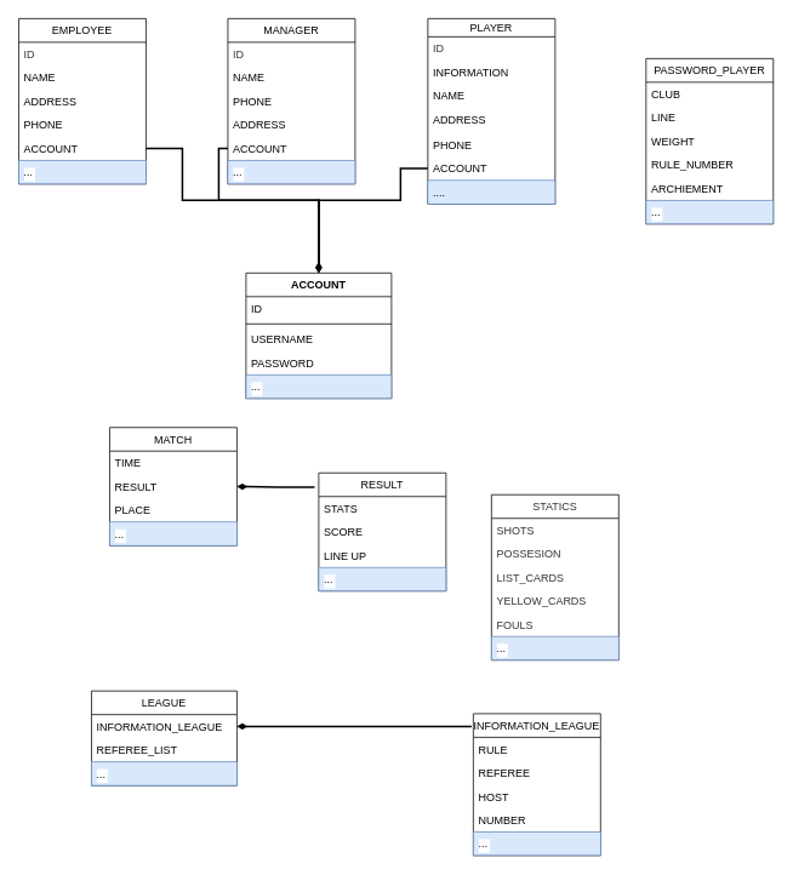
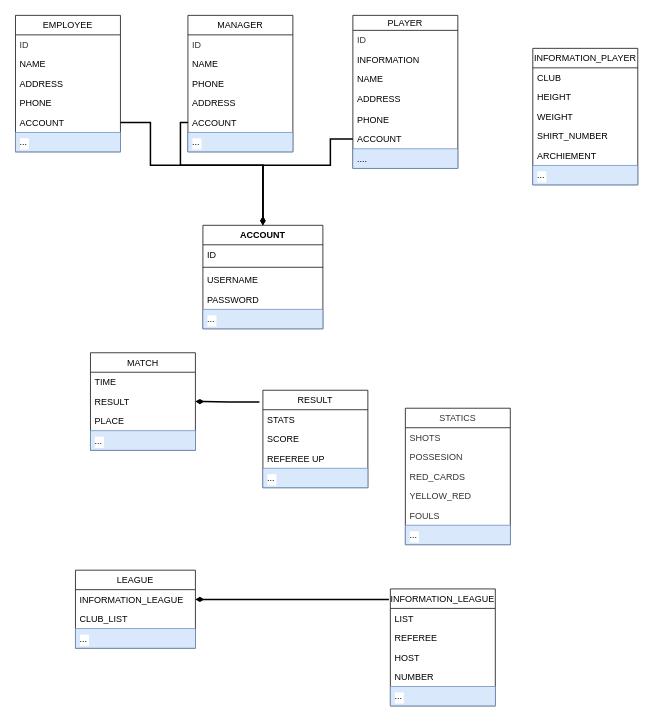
  <mxCell id="0" />
  <mxCell id="1" parent="0" />
  <mxCell id="2" value="ACCOUNT" style="swimlane;fontStyle=1;align=center;verticalAlign=top;childLayout=stackLayout;horizontal=1;startSize=26;horizontalStack=0;resizeParent=1;resizeParentMax=0;resizeLast=0;collapsible=1;marginBottom=0;" vertex="1" parent="1"><mxGeometry x="270" y="300" width="160" height="138" as="geometry" /></mxCell>
  <mxCell id="3" value="ID" style="text;strokeColor=none;fillColor=none;align=left;verticalAlign=top;spacingLeft=4;spacingRight=4;overflow=hidden;rotatable=0;points=[[0,0.5],[1,0.5]];portConstraint=eastwest;" vertex="1" parent="2"><mxGeometry y="26" width="160" height="26" as="geometry" /></mxCell>
  <mxCell id="4" value="" style="line;strokeWidth=1;fillColor=none;align=left;verticalAlign=middle;spacingTop=-1;spacingLeft=3;spacingRight=3;rotatable=0;labelPosition=right;points=[];portConstraint=eastwest;" vertex="1" parent="2"><mxGeometry y="52" width="160" height="8" as="geometry" /></mxCell>
  <mxCell id="5" value="USERNAME" style="text;strokeColor=none;fillColor=none;align=left;verticalAlign=top;spacingLeft=4;spacingRight=4;overflow=hidden;rotatable=0;points=[[0,0.5],[1,0.5]];portConstraint=eastwest;" vertex="1" parent="2"><mxGeometry y="60" width="160" height="26" as="geometry" /></mxCell>
  <mxCell id="6" value="PASSWORD" style="text;strokeColor=none;fillColor=none;align=left;verticalAlign=top;spacingLeft=4;spacingRight=4;overflow=hidden;rotatable=0;points=[[0,0.5],[1,0.5]];portConstraint=eastwest;" vertex="1" parent="2"><mxGeometry y="86" width="160" height="26" as="geometry" /></mxCell>
  <mxCell id="7" value="..." style="text;strokeColor=#6c8ebf;fillColor=#dae8fc;align=left;verticalAlign=top;spacingLeft=4;spacingRight=4;overflow=hidden;rotatable=0;points=[[0,0.5],[1,0.5]];portConstraint=eastwest;labelBackgroundColor=default;" vertex="1" parent="2"><mxGeometry y="112" width="160" height="26" as="geometry" /></mxCell>
  <mxCell id="8" value="EMPLOYEE" style="swimlane;fontStyle=0;childLayout=stackLayout;horizontal=1;startSize=26;fillColor=none;horizontalStack=0;resizeParent=1;resizeParentMax=0;resizeLast=0;collapsible=1;marginBottom=0;" vertex="1" parent="1"><mxGeometry x="20" y="20" width="140" height="182" as="geometry" /></mxCell>
  <mxCell id="9" value="ID" style="text;strokeColor=none;fillColor=none;align=left;verticalAlign=top;spacingLeft=4;spacingRight=4;overflow=hidden;rotatable=0;points=[[0,0.5],[1,0.5]];portConstraint=eastwest;labelBackgroundColor=default;fontColor=#333333;" vertex="1" parent="8"><mxGeometry y="26" width="140" height="26" as="geometry" /></mxCell>
  <mxCell id="10" value="NAME&#10;" style="text;strokeColor=none;fillColor=none;align=left;verticalAlign=top;spacingLeft=4;spacingRight=4;overflow=hidden;rotatable=0;points=[[0,0.5],[1,0.5]];portConstraint=eastwest;" vertex="1" parent="8"><mxGeometry y="52" width="140" height="26" as="geometry" /></mxCell>
  <mxCell id="11" value="ADDRESS" style="text;strokeColor=none;fillColor=none;align=left;verticalAlign=top;spacingLeft=4;spacingRight=4;overflow=hidden;rotatable=0;points=[[0,0.5],[1,0.5]];portConstraint=eastwest;" vertex="1" parent="8"><mxGeometry y="78" width="140" height="26" as="geometry" /></mxCell>
  <mxCell id="12" value="PHONE" style="text;strokeColor=none;fillColor=none;align=left;verticalAlign=top;spacingLeft=4;spacingRight=4;overflow=hidden;rotatable=0;points=[[0,0.5],[1,0.5]];portConstraint=eastwest;" vertex="1" parent="8"><mxGeometry y="104" width="140" height="26" as="geometry" /></mxCell>
  <mxCell id="13" value="ACCOUNT" style="text;strokeColor=none;fillColor=none;align=left;verticalAlign=top;spacingLeft=4;spacingRight=4;overflow=hidden;rotatable=0;points=[[0,0.5],[1,0.5]];portConstraint=eastwest;" vertex="1" parent="8"><mxGeometry y="130" width="140" height="26" as="geometry" /></mxCell>
  <mxCell id="14" value="..." style="text;strokeColor=#6c8ebf;fillColor=#dae8fc;align=left;verticalAlign=top;spacingLeft=4;spacingRight=4;overflow=hidden;rotatable=0;points=[[0,0.5],[1,0.5]];portConstraint=eastwest;labelBackgroundColor=default;" vertex="1" parent="8"><mxGeometry y="156" width="140" height="26" as="geometry" /></mxCell>
  <mxCell id="15" value="MANAGER" style="swimlane;fontStyle=0;childLayout=stackLayout;horizontal=1;startSize=26;fillColor=none;horizontalStack=0;resizeParent=1;resizeParentMax=0;resizeLast=0;collapsible=1;marginBottom=0;" vertex="1" parent="1"><mxGeometry x="250" y="20" width="140" height="182" as="geometry" /></mxCell>
  <mxCell id="16" value="ID" style="text;strokeColor=none;fillColor=none;align=left;verticalAlign=top;spacingLeft=4;spacingRight=4;overflow=hidden;rotatable=0;points=[[0,0.5],[1,0.5]];portConstraint=eastwest;labelBackgroundColor=default;fontColor=#333333;" vertex="1" parent="15"><mxGeometry y="26" width="140" height="26" as="geometry" /></mxCell>
  <mxCell id="17" value="NAME" style="text;strokeColor=none;fillColor=none;align=left;verticalAlign=top;spacingLeft=4;spacingRight=4;overflow=hidden;rotatable=0;points=[[0,0.5],[1,0.5]];portConstraint=eastwest;" vertex="1" parent="15"><mxGeometry y="52" width="140" height="26" as="geometry" /></mxCell>
  <mxCell id="18" value="PHONE" style="text;strokeColor=none;fillColor=none;align=left;verticalAlign=top;spacingLeft=4;spacingRight=4;overflow=hidden;rotatable=0;points=[[0,0.5],[1,0.5]];portConstraint=eastwest;" vertex="1" parent="15"><mxGeometry y="78" width="140" height="26" as="geometry" /></mxCell>
  <mxCell id="19" value="ADDRESS" style="text;strokeColor=none;fillColor=none;align=left;verticalAlign=top;spacingLeft=4;spacingRight=4;overflow=hidden;rotatable=0;points=[[0,0.5],[1,0.5]];portConstraint=eastwest;" vertex="1" parent="15"><mxGeometry y="104" width="140" height="26" as="geometry" /></mxCell>
  <mxCell id="20" value="ACCOUNT" style="text;strokeColor=none;fillColor=none;align=left;verticalAlign=top;spacingLeft=4;spacingRight=4;overflow=hidden;rotatable=0;points=[[0,0.5],[1,0.5]];portConstraint=eastwest;" vertex="1" parent="15"><mxGeometry y="130" width="140" height="26" as="geometry" /></mxCell>
  <mxCell id="21" value="..." style="text;strokeColor=#6c8ebf;fillColor=#dae8fc;align=left;verticalAlign=top;spacingLeft=4;spacingRight=4;overflow=hidden;rotatable=0;points=[[0,0.5],[1,0.5]];portConstraint=eastwest;labelBackgroundColor=default;" vertex="1" parent="15"><mxGeometry y="156" width="140" height="26" as="geometry" /></mxCell>
  <mxCell id="22" value="PLAYER" style="swimlane;fontStyle=0;childLayout=stackLayout;horizontal=1;startSize=20;fillColor=none;horizontalStack=0;resizeParent=1;resizeParentMax=0;resizeLast=0;collapsible=1;marginBottom=0;" vertex="1" parent="1"><mxGeometry x="470" y="20" width="140" height="204" as="geometry"><mxRectangle x="180" y="70" width="80" height="20" as="alternateBounds" /></mxGeometry></mxCell>
  <mxCell id="23" value="ID" style="text;strokeColor=none;fillColor=none;align=left;verticalAlign=top;spacingLeft=4;spacingRight=4;overflow=hidden;rotatable=0;points=[[0,0.5],[1,0.5]];portConstraint=eastwest;labelBackgroundColor=default;fontColor=#333333;" vertex="1" parent="22"><mxGeometry y="20" width="140" height="26" as="geometry" /></mxCell>
  <mxCell id="24" value="INFORMATION" style="text;strokeColor=none;fillColor=none;align=left;verticalAlign=top;spacingLeft=4;spacingRight=4;overflow=hidden;rotatable=0;points=[[0,0.5],[1,0.5]];portConstraint=eastwest;" vertex="1" parent="22"><mxGeometry y="46" width="140" height="26" as="geometry" /></mxCell>
  <mxCell id="25" value="NAME" style="text;strokeColor=none;fillColor=none;align=left;verticalAlign=top;spacingLeft=4;spacingRight=4;overflow=hidden;rotatable=0;points=[[0,0.5],[1,0.5]];portConstraint=eastwest;" vertex="1" parent="22"><mxGeometry y="72" width="140" height="26" as="geometry" /></mxCell>
  <mxCell id="26" value="ADDRESS&#10;" style="text;strokeColor=none;fillColor=none;align=left;verticalAlign=top;spacingLeft=4;spacingRight=4;overflow=hidden;rotatable=0;points=[[0,0.5],[1,0.5]];portConstraint=eastwest;strokeWidth=1;" vertex="1" parent="22"><mxGeometry y="98" width="140" height="28" as="geometry" /></mxCell>
  <mxCell id="27" value="PHONE" style="text;strokeColor=none;fillColor=none;align=left;verticalAlign=top;spacingLeft=4;spacingRight=4;overflow=hidden;rotatable=0;points=[[0,0.5],[1,0.5]];portConstraint=eastwest;" vertex="1" parent="22"><mxGeometry y="126" width="140" height="26" as="geometry" /></mxCell>
  <mxCell id="28" value="ACCOUNT" style="text;strokeColor=none;fillColor=none;align=left;verticalAlign=top;spacingLeft=4;spacingRight=4;overflow=hidden;rotatable=0;points=[[0,0.5],[1,0.5]];portConstraint=eastwest;" vertex="1" parent="22"><mxGeometry y="152" width="140" height="26" as="geometry" /></mxCell>
  <mxCell id="29" value="...." style="text;strokeColor=#6c8ebf;fillColor=#dae8fc;align=left;verticalAlign=top;spacingLeft=4;spacingRight=4;overflow=hidden;rotatable=0;points=[[0,0.5],[1,0.5]];portConstraint=eastwest;" vertex="1" parent="22"><mxGeometry y="178" width="140" height="26" as="geometry" /></mxCell>
  <mxCell id="30" value="MATCH" style="swimlane;fontStyle=0;childLayout=stackLayout;horizontal=1;startSize=26;fillColor=none;horizontalStack=0;resizeParent=1;resizeParentMax=0;resizeLast=0;collapsible=1;marginBottom=0;strokeWidth=1;" vertex="1" parent="1"><mxGeometry x="120" y="470" width="140" height="130" as="geometry" /></mxCell>
  <mxCell id="31" value="TIME" style="text;strokeColor=none;fillColor=none;align=left;verticalAlign=top;spacingLeft=4;spacingRight=4;overflow=hidden;rotatable=0;points=[[0,0.5],[1,0.5]];portConstraint=eastwest;" vertex="1" parent="30"><mxGeometry y="26" width="140" height="26" as="geometry" /></mxCell>
  <mxCell id="32" value="RESULT" style="text;strokeColor=none;fillColor=none;align=left;verticalAlign=top;spacingLeft=4;spacingRight=4;overflow=hidden;rotatable=0;points=[[0,0.5],[1,0.5]];portConstraint=eastwest;" vertex="1" parent="30"><mxGeometry y="52" width="140" height="26" as="geometry" /></mxCell>
  <mxCell id="33" value="PLACE" style="text;strokeColor=none;fillColor=none;align=left;verticalAlign=top;spacingLeft=4;spacingRight=4;overflow=hidden;rotatable=0;points=[[0,0.5],[1,0.5]];portConstraint=eastwest;" vertex="1" parent="30"><mxGeometry y="78" width="140" height="26" as="geometry" /></mxCell>
  <mxCell id="34" value="..." style="text;strokeColor=#6c8ebf;fillColor=#dae8fc;align=left;verticalAlign=top;spacingLeft=4;spacingRight=4;overflow=hidden;rotatable=0;points=[[0,0.5],[1,0.5]];portConstraint=eastwest;labelBackgroundColor=default;" vertex="1" parent="30"><mxGeometry y="104" width="140" height="26" as="geometry" /></mxCell>
  <mxCell id="35" value="RESULT" style="swimlane;fontStyle=0;childLayout=stackLayout;horizontal=1;startSize=26;fillColor=none;horizontalStack=0;resizeParent=1;resizeParentMax=0;resizeLast=0;collapsible=1;marginBottom=0;strokeWidth=1;" vertex="1" parent="1"><mxGeometry x="350" y="520" width="140" height="130" as="geometry" /></mxCell>
  <mxCell id="36" value="STATS" style="text;strokeColor=none;fillColor=none;align=left;verticalAlign=top;spacingLeft=4;spacingRight=4;overflow=hidden;rotatable=0;points=[[0,0.5],[1,0.5]];portConstraint=eastwest;" vertex="1" parent="35"><mxGeometry y="26" width="140" height="26" as="geometry" /></mxCell>
  <mxCell id="37" value="SCORE" style="text;strokeColor=none;fillColor=none;align=left;verticalAlign=top;spacingLeft=4;spacingRight=4;overflow=hidden;rotatable=0;points=[[0,0.5],[1,0.5]];portConstraint=eastwest;" vertex="1" parent="35"><mxGeometry y="52" width="140" height="26" as="geometry" /></mxCell>
- <mxCell id="38" value="LINE UP" style="text;strokeColor=none;fillColor=none;align=left;verticalAlign=top;spacingLeft=4;spacingRight=4;overflow=hidden;rotatable=0;points=[[0,0.5],[1,0.5]];portConstraint=eastwest;" vertex="1" parent="35"><mxGeometry y="78" width="140" height="26" as="geometry" /></mxCell>
+ <mxCell id="38" value="REFEREE UP" style="text;strokeColor=none;fillColor=none;align=left;verticalAlign=top;spacingLeft=4;spacingRight=4;overflow=hidden;rotatable=0;points=[[0,0.5],[1,0.5]];portConstraint=eastwest;" vertex="1" parent="35"><mxGeometry y="78" width="140" height="26" as="geometry" /></mxCell>
  <mxCell id="39" value="..." style="text;strokeColor=#6c8ebf;fillColor=#dae8fc;align=left;verticalAlign=top;spacingLeft=4;spacingRight=4;overflow=hidden;rotatable=0;points=[[0,0.5],[1,0.5]];portConstraint=eastwest;labelBackgroundColor=default;" vertex="1" parent="35"><mxGeometry y="104" width="140" height="26" as="geometry" /></mxCell>
  <mxCell id="40" value="LEAGUE" style="swimlane;fontStyle=0;childLayout=stackLayout;horizontal=1;startSize=26;fillColor=none;horizontalStack=0;resizeParent=1;resizeParentMax=0;resizeLast=0;collapsible=1;marginBottom=0;strokeWidth=1;" vertex="1" parent="1"><mxGeometry x="100" y="760" width="160" height="104" as="geometry" /></mxCell>
  <mxCell id="41" value="INFORMATION_LEAGUE" style="text;strokeColor=none;fillColor=none;align=left;verticalAlign=top;spacingLeft=4;spacingRight=4;overflow=hidden;rotatable=0;points=[[0,0.5],[1,0.5]];portConstraint=eastwest;" vertex="1" parent="40"><mxGeometry y="26" width="160" height="26" as="geometry" /></mxCell>
- <mxCell id="42" value="REFEREE_LIST" style="text;strokeColor=none;fillColor=none;align=left;verticalAlign=top;spacingLeft=4;spacingRight=4;overflow=hidden;rotatable=0;points=[[0,0.5],[1,0.5]];portConstraint=eastwest;" vertex="1" parent="40"><mxGeometry y="52" width="160" height="26" as="geometry" /></mxCell>
+ <mxCell id="42" value="CLUB_LIST" style="text;strokeColor=none;fillColor=none;align=left;verticalAlign=top;spacingLeft=4;spacingRight=4;overflow=hidden;rotatable=0;points=[[0,0.5],[1,0.5]];portConstraint=eastwest;" vertex="1" parent="40"><mxGeometry y="52" width="160" height="26" as="geometry" /></mxCell>
  <mxCell id="43" value="..." style="text;strokeColor=#6c8ebf;fillColor=#dae8fc;align=left;verticalAlign=top;spacingLeft=4;spacingRight=4;overflow=hidden;rotatable=0;points=[[0,0.5],[1,0.5]];portConstraint=eastwest;labelBackgroundColor=default;" vertex="1" parent="40"><mxGeometry y="78" width="160" height="26" as="geometry" /></mxCell>
  <mxCell id="44" value="INFORMATION_LEAGUE" style="swimlane;fontStyle=0;childLayout=stackLayout;horizontal=1;startSize=26;fillColor=none;horizontalStack=0;resizeParent=1;resizeParentMax=0;resizeLast=0;collapsible=1;marginBottom=0;strokeWidth=1;" vertex="1" parent="1"><mxGeometry x="520" y="785" width="140" height="156" as="geometry" /></mxCell>
- <mxCell id="45" value="RULE" style="text;strokeColor=none;fillColor=none;align=left;verticalAlign=top;spacingLeft=4;spacingRight=4;overflow=hidden;rotatable=0;points=[[0,0.5],[1,0.5]];portConstraint=eastwest;" vertex="1" parent="44"><mxGeometry y="26" width="140" height="26" as="geometry" /></mxCell>
+ <mxCell id="45" value="LIST" style="text;strokeColor=none;fillColor=none;align=left;verticalAlign=top;spacingLeft=4;spacingRight=4;overflow=hidden;rotatable=0;points=[[0,0.5],[1,0.5]];portConstraint=eastwest;" vertex="1" parent="44"><mxGeometry y="26" width="140" height="26" as="geometry" /></mxCell>
  <mxCell id="46" value="REFEREE" style="text;strokeColor=none;fillColor=none;align=left;verticalAlign=top;spacingLeft=4;spacingRight=4;overflow=hidden;rotatable=0;points=[[0,0.5],[1,0.5]];portConstraint=eastwest;" vertex="1" parent="44"><mxGeometry y="52" width="140" height="26" as="geometry" /></mxCell>
  <mxCell id="47" value="HOST" style="text;strokeColor=none;fillColor=none;align=left;verticalAlign=top;spacingLeft=4;spacingRight=4;overflow=hidden;rotatable=0;points=[[0,0.5],[1,0.5]];portConstraint=eastwest;" vertex="1" parent="44"><mxGeometry y="78" width="140" height="26" as="geometry" /></mxCell>
  <mxCell id="48" value="NUMBER" style="text;strokeColor=none;fillColor=none;align=left;verticalAlign=top;spacingLeft=4;spacingRight=4;overflow=hidden;rotatable=0;points=[[0,0.5],[1,0.5]];portConstraint=eastwest;" vertex="1" parent="44"><mxGeometry y="104" width="140" height="26" as="geometry" /></mxCell>
  <mxCell id="49" value="..." style="text;strokeColor=#6c8ebf;fillColor=#dae8fc;align=left;verticalAlign=top;spacingLeft=4;spacingRight=4;overflow=hidden;rotatable=0;points=[[0,0.5],[1,0.5]];portConstraint=eastwest;labelBackgroundColor=default;" vertex="1" parent="44"><mxGeometry y="130" width="140" height="26" as="geometry" /></mxCell>
- <mxCell id="50" value="PASSWORD_PLAYER" style="swimlane;fontStyle=0;childLayout=stackLayout;horizontal=1;startSize=26;fillColor=none;horizontalStack=0;resizeParent=1;resizeParentMax=0;resizeLast=0;collapsible=1;marginBottom=0;strokeWidth=1;" vertex="1" parent="1"><mxGeometry x="710" y="64" width="140" height="182" as="geometry" /></mxCell>
+ <mxCell id="50" value="INFORMATION_PLAYER" style="swimlane;fontStyle=0;childLayout=stackLayout;horizontal=1;startSize=26;fillColor=none;horizontalStack=0;resizeParent=1;resizeParentMax=0;resizeLast=0;collapsible=1;marginBottom=0;strokeWidth=1;" vertex="1" parent="1"><mxGeometry x="710" y="64" width="140" height="182" as="geometry" /></mxCell>
  <mxCell id="51" value="CLUB" style="text;strokeColor=none;fillColor=none;align=left;verticalAlign=top;spacingLeft=4;spacingRight=4;overflow=hidden;rotatable=0;points=[[0,0.5],[1,0.5]];portConstraint=eastwest;" vertex="1" parent="50"><mxGeometry y="26" width="140" height="26" as="geometry" /></mxCell>
- <mxCell id="52" value="LINE" style="text;strokeColor=none;fillColor=none;align=left;verticalAlign=top;spacingLeft=4;spacingRight=4;overflow=hidden;rotatable=0;points=[[0,0.5],[1,0.5]];portConstraint=eastwest;" vertex="1" parent="50"><mxGeometry y="52" width="140" height="26" as="geometry" /></mxCell>
+ <mxCell id="52" value="HEIGHT" style="text;strokeColor=none;fillColor=none;align=left;verticalAlign=top;spacingLeft=4;spacingRight=4;overflow=hidden;rotatable=0;points=[[0,0.5],[1,0.5]];portConstraint=eastwest;" vertex="1" parent="50"><mxGeometry y="52" width="140" height="26" as="geometry" /></mxCell>
  <mxCell id="53" value="WEIGHT" style="text;strokeColor=none;fillColor=none;align=left;verticalAlign=top;spacingLeft=4;spacingRight=4;overflow=hidden;rotatable=0;points=[[0,0.5],[1,0.5]];portConstraint=eastwest;" vertex="1" parent="50"><mxGeometry y="78" width="140" height="26" as="geometry" /></mxCell>
- <mxCell id="54" value="RULE_NUMBER" style="text;strokeColor=none;fillColor=none;align=left;verticalAlign=top;spacingLeft=4;spacingRight=4;overflow=hidden;rotatable=0;points=[[0,0.5],[1,0.5]];portConstraint=eastwest;" vertex="1" parent="50"><mxGeometry y="104" width="140" height="26" as="geometry" /></mxCell>
+ <mxCell id="54" value="SHIRT_NUMBER" style="text;strokeColor=none;fillColor=none;align=left;verticalAlign=top;spacingLeft=4;spacingRight=4;overflow=hidden;rotatable=0;points=[[0,0.5],[1,0.5]];portConstraint=eastwest;" vertex="1" parent="50"><mxGeometry y="104" width="140" height="26" as="geometry" /></mxCell>
  <mxCell id="55" value="ARCHIEMENT" style="text;strokeColor=none;fillColor=none;align=left;verticalAlign=top;spacingLeft=4;spacingRight=4;overflow=hidden;rotatable=0;points=[[0,0.5],[1,0.5]];portConstraint=eastwest;" vertex="1" parent="50"><mxGeometry y="130" width="140" height="26" as="geometry" /></mxCell>
  <mxCell id="56" value="..." style="text;strokeColor=#6c8ebf;fillColor=#dae8fc;align=left;verticalAlign=top;spacingLeft=4;spacingRight=4;overflow=hidden;rotatable=0;points=[[0,0.5],[1,0.5]];portConstraint=eastwest;labelBackgroundColor=default;" vertex="1" parent="50"><mxGeometry y="156" width="140" height="26" as="geometry" /></mxCell>
  <mxCell id="57" value="" style="endArrow=diamondThin;startArrow=none;html=1;rounded=0;edgeStyle=orthogonalEdgeStyle;entryX=1;entryY=0.5;entryDx=0;entryDy=0;startFill=0;endFill=1;strokeWidth=2;exitX=-0.014;exitY=0.091;exitDx=0;exitDy=0;exitPerimeter=0;" edge="1" parent="1" source="44" target="41"><mxGeometry width="50" height="50" relative="1" as="geometry"><mxPoint x="570" y="420" as="sourcePoint" /><mxPoint x="440" y="420" as="targetPoint" /></mxGeometry></mxCell>
  <mxCell id="58" value="" style="endArrow=diamondThin;startArrow=none;html=1;rounded=0;edgeStyle=orthogonalEdgeStyle;startFill=0;endFill=1;strokeWidth=2;exitX=-0.033;exitY=0.12;exitDx=0;exitDy=0;exitPerimeter=0;entryX=1;entryY=0.5;entryDx=0;entryDy=0;" edge="1" parent="1" source="35" target="32"><mxGeometry width="50" height="50" relative="1" as="geometry"><mxPoint x="130" y="740" as="sourcePoint" /><mxPoint x="-10" y="766" as="targetPoint" /></mxGeometry></mxCell>
  <mxCell id="59" value="" style="endArrow=diamondThin;startArrow=none;html=1;rounded=0;edgeStyle=orthogonalEdgeStyle;entryX=0.5;entryY=0;entryDx=0;entryDy=0;startFill=0;endFill=1;strokeWidth=2;exitX=0;exitY=0.5;exitDx=0;exitDy=0;" edge="1" parent="1" source="28" target="2"><mxGeometry width="50" height="50" relative="1" as="geometry"><mxPoint x="340" y="260" as="sourcePoint" /><mxPoint x="51.96" y="260.804" as="targetPoint" /><Array as="points"><mxPoint x="440" y="185" /><mxPoint x="440" y="220" /><mxPoint x="350" y="220" /></Array></mxGeometry></mxCell>
  <mxCell id="60" value="" style="endArrow=diamondThin;startArrow=none;html=1;rounded=0;edgeStyle=orthogonalEdgeStyle;startFill=0;endFill=1;strokeWidth=2;exitX=0;exitY=0.5;exitDx=0;exitDy=0;entryX=0.5;entryY=0;entryDx=0;entryDy=0;" edge="1" parent="1" source="20" target="2"><mxGeometry width="50" height="50" relative="1" as="geometry"><mxPoint x="80" y="250" as="sourcePoint" /><mxPoint x="210" y="240" as="targetPoint" /><Array as="points"><mxPoint x="240" y="163" /><mxPoint x="240" y="220" /><mxPoint x="350" y="220" /></Array></mxGeometry></mxCell>
  <mxCell id="61" value="" style="endArrow=diamondThin;startArrow=none;html=1;rounded=0;edgeStyle=orthogonalEdgeStyle;entryX=0.5;entryY=0;entryDx=0;entryDy=0;startFill=0;endFill=1;strokeWidth=2;exitX=1;exitY=0.5;exitDx=0;exitDy=0;" edge="1" parent="1" source="13" target="2"><mxGeometry width="50" height="50" relative="1" as="geometry"><mxPoint y="200" as="sourcePoint" x="40" /><mxPoint x="-248.04" y="200.804" as="targetPoint" /><Array as="points"><mxPoint x="200" y="163" /><mxPoint x="200" y="220" /><mxPoint x="350" y="220" /></Array></mxGeometry></mxCell>
  <mxCell id="62" value="STATICS" style="swimlane;fontStyle=0;childLayout=stackLayout;horizontal=1;startSize=26;fillColor=none;horizontalStack=0;resizeParent=1;resizeParentMax=0;resizeLast=0;collapsible=1;marginBottom=0;labelBackgroundColor=default;fontColor=#333333;strokeWidth=1;" vertex="1" parent="1"><mxGeometry x="540" y="544" width="140" height="182" as="geometry" /></mxCell>
  <mxCell id="63" value="SHOTS" style="text;strokeColor=none;fillColor=none;align=left;verticalAlign=top;spacingLeft=4;spacingRight=4;overflow=hidden;rotatable=0;points=[[0,0.5],[1,0.5]];portConstraint=eastwest;labelBackgroundColor=default;fontColor=#333333;" vertex="1" parent="62"><mxGeometry y="26" width="140" height="26" as="geometry" /></mxCell>
  <mxCell id="64" value="POSSESION" style="text;strokeColor=none;fillColor=none;align=left;verticalAlign=top;spacingLeft=4;spacingRight=4;overflow=hidden;rotatable=0;points=[[0,0.5],[1,0.5]];portConstraint=eastwest;labelBackgroundColor=default;fontColor=#333333;" vertex="1" parent="62"><mxGeometry y="52" width="140" height="26" as="geometry" /></mxCell>
- <mxCell id="65" value="LIST_CARDS" style="text;strokeColor=none;fillColor=none;align=left;verticalAlign=top;spacingLeft=4;spacingRight=4;overflow=hidden;rotatable=0;points=[[0,0.5],[1,0.5]];portConstraint=eastwest;labelBackgroundColor=default;fontColor=#333333;" vertex="1" parent="62"><mxGeometry y="78" width="140" height="26" as="geometry" /></mxCell>
- <mxCell id="66" value="YELLOW_CARDS" style="text;strokeColor=none;fillColor=none;align=left;verticalAlign=top;spacingLeft=4;spacingRight=4;overflow=hidden;rotatable=0;points=[[0,0.5],[1,0.5]];portConstraint=eastwest;labelBackgroundColor=default;fontColor=#333333;" vertex="1" parent="62"><mxGeometry y="104" width="140" height="26" as="geometry" /></mxCell>
+ <mxCell id="65" value="RED_CARDS" style="text;strokeColor=none;fillColor=none;align=left;verticalAlign=top;spacingLeft=4;spacingRight=4;overflow=hidden;rotatable=0;points=[[0,0.5],[1,0.5]];portConstraint=eastwest;labelBackgroundColor=default;fontColor=#333333;" vertex="1" parent="62"><mxGeometry y="78" width="140" height="26" as="geometry" /></mxCell>
+ <mxCell id="66" value="YELLOW_RED" style="text;strokeColor=none;fillColor=none;align=left;verticalAlign=top;spacingLeft=4;spacingRight=4;overflow=hidden;rotatable=0;points=[[0,0.5],[1,0.5]];portConstraint=eastwest;labelBackgroundColor=default;fontColor=#333333;" vertex="1" parent="62"><mxGeometry y="104" width="140" height="26" as="geometry" /></mxCell>
  <mxCell id="67" value="FOULS" style="text;strokeColor=none;fillColor=none;align=left;verticalAlign=top;spacingLeft=4;spacingRight=4;overflow=hidden;rotatable=0;points=[[0,0.5],[1,0.5]];portConstraint=eastwest;labelBackgroundColor=default;fontColor=#333333;" vertex="1" parent="62"><mxGeometry y="130" width="140" height="26" as="geometry" /></mxCell>
  <mxCell id="68" value="..." style="text;strokeColor=#6c8ebf;fillColor=#dae8fc;align=left;verticalAlign=top;spacingLeft=4;spacingRight=4;overflow=hidden;rotatable=0;points=[[0,0.5],[1,0.5]];portConstraint=eastwest;labelBackgroundColor=default;" vertex="1" parent="62"><mxGeometry y="156" width="140" height="26" as="geometry" /></mxCell>
